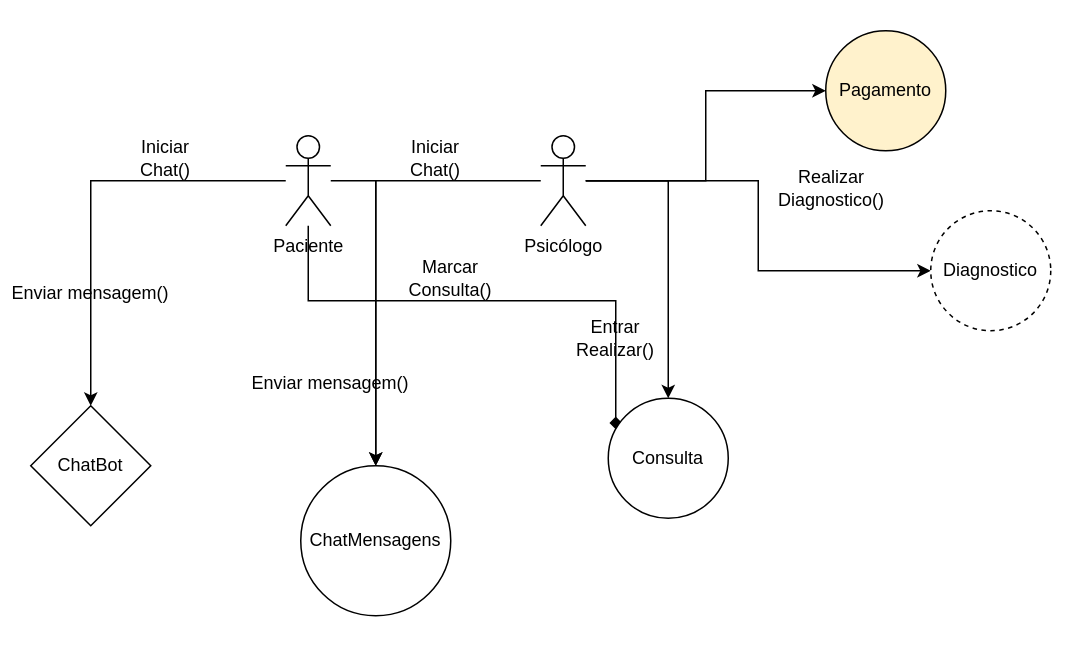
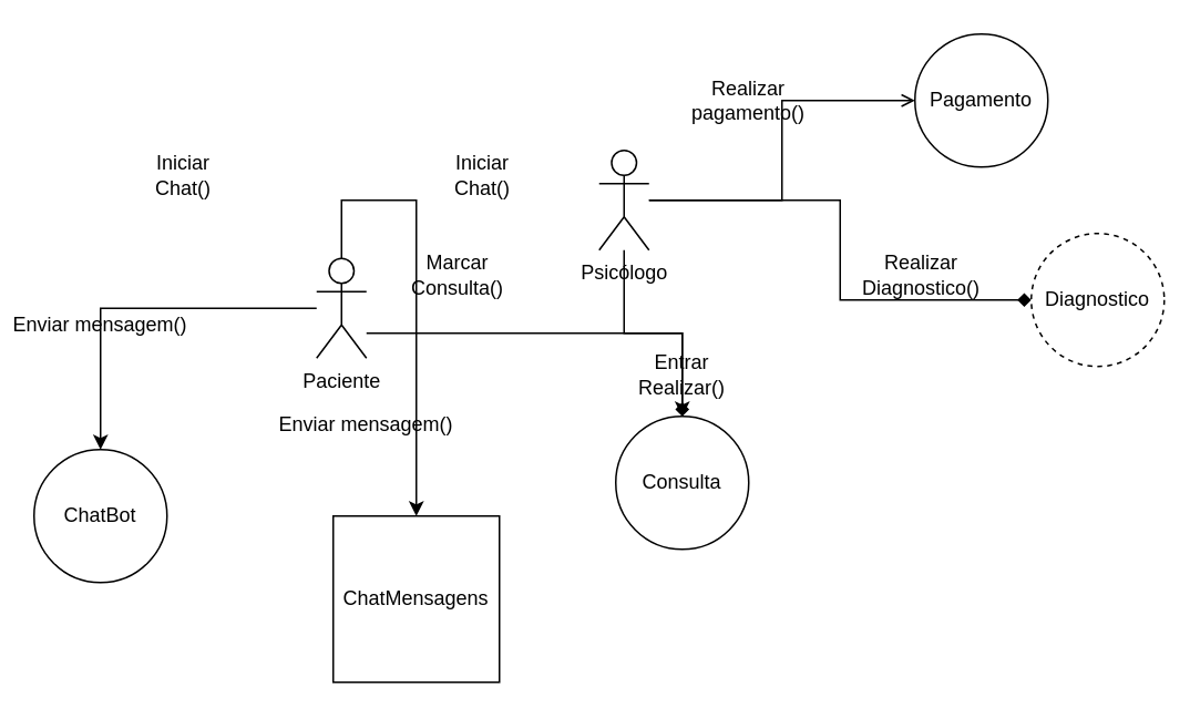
  <mxCell id="0" />
  <mxCell id="1" parent="0" />
  <mxCell id="2" style="edgeStyle=orthogonalEdgeStyle;rounded=0;orthogonalLoop=1;jettySize=auto;html=1;entryX=0.5;entryY=0;entryDx=0;entryDy=0;" edge="1" parent="1" source="5" target="11"><mxGeometry relative="1" as="geometry"><Array as="points"><mxPoint x="250" y="120" /></Array></mxGeometry></mxCell>
  <mxCell id="3" style="edgeStyle=orthogonalEdgeStyle;rounded=0;orthogonalLoop=1;jettySize=auto;html=1;" edge="1" parent="1" source="5" target="12"><mxGeometry relative="1" as="geometry" /></mxCell>
  <mxCell id="4" style="edgeStyle=orthogonalEdgeStyle;rounded=0;orthogonalLoop=1;jettySize=auto;html=1;endArrow=diamond;" edge="1" parent="1" source="5" target="14"><mxGeometry relative="1" as="geometry"><Array as="points"><mxPoint x="205" y="200" /><mxPoint x="410" y="200" /></Array></mxGeometry></mxCell>
- <mxCell id="5" value="Paciente" style="shape=umlActor;verticalLabelPosition=bottom;verticalAlign=top;html=1;outlineConnect=0;" vertex="1" parent="1"><mxGeometry x="190" y="90" width="30" height="60" as="geometry" /></mxCell>
- <mxCell id="6" style="edgeStyle=orthogonalEdgeStyle;rounded=0;orthogonalLoop=1;jettySize=auto;html=1;entryX=0.5;entryY=0;entryDx=0;entryDy=0;" edge="1" parent="1" source="10" target="11"><mxGeometry relative="1" as="geometry" /></mxCell>
+ <mxCell id="5" value="Paciente" style="shape=umlActor;verticalLabelPosition=bottom;verticalAlign=top;html=1;outlineConnect=0;" vertex="1" parent="1"><mxGeometry x="190" y="155" width="30" height="60" as="geometry" /></mxCell>
  <mxCell id="7" style="edgeStyle=orthogonalEdgeStyle;rounded=0;orthogonalLoop=1;jettySize=auto;html=1;entryX=0.5;entryY=0;entryDx=0;entryDy=0;" edge="1" parent="1" source="10" target="14"><mxGeometry relative="1" as="geometry" /></mxCell>
- <mxCell id="8" style="edgeStyle=orthogonalEdgeStyle;rounded=0;orthogonalLoop=1;jettySize=auto;html=1;" edge="1" parent="1" source="10" target="13"><mxGeometry relative="1" as="geometry" /></mxCell>
- <mxCell id="9" style="edgeStyle=orthogonalEdgeStyle;rounded=0;orthogonalLoop=1;jettySize=auto;html=1;entryX=0;entryY=0.5;entryDx=0;entryDy=0;" edge="1" parent="1" source="10" target="15"><mxGeometry relative="1" as="geometry" /></mxCell>
+ <mxCell id="8" style="edgeStyle=orthogonalEdgeStyle;rounded=0;orthogonalLoop=1;jettySize=auto;html=1;endArrow=open;" edge="1" parent="1" source="10" target="13"><mxGeometry relative="1" as="geometry" /></mxCell>
+ <mxCell id="9" style="edgeStyle=orthogonalEdgeStyle;rounded=0;orthogonalLoop=1;jettySize=auto;html=1;entryX=0;entryY=0.5;entryDx=0;entryDy=0;endArrow=diamond;" edge="1" parent="1" source="10" target="15"><mxGeometry relative="1" as="geometry" /></mxCell>
  <mxCell id="10" value="Psicólogo" style="shape=umlActor;verticalLabelPosition=bottom;verticalAlign=top;html=1;outlineConnect=0;" vertex="1" parent="1"><mxGeometry x="360" y="90" width="30" height="60" as="geometry" /></mxCell>
- <mxCell id="11" value="ChatMensagens" style="ellipse;whiteSpace=wrap;html=1;aspect=fixed;" vertex="1" parent="1"><mxGeometry x="200" y="310" width="100" height="100" as="geometry" /></mxCell>
- <mxCell id="12" value="ChatBot" style="rhombus;whiteSpace=wrap;html=1;aspect=fixed;" vertex="1" parent="1"><mxGeometry x="20" y="270" width="80" height="80" as="geometry" /></mxCell>
- <mxCell id="13" value="Pagamento" style="ellipse;whiteSpace=wrap;html=1;aspect=fixed;fillColor=#fff2cc;" vertex="1" parent="1"><mxGeometry x="550" y="20" width="80" height="80" as="geometry" /></mxCell>
- <mxCell id="14" value="Consulta" style="ellipse;whiteSpace=wrap;html=1;aspect=fixed;" vertex="1" parent="1"><mxGeometry x="405" y="265" width="80" height="80" as="geometry" /></mxCell>
+ <mxCell id="11" value="ChatMensagens" style="whiteSpace=wrap;html=1;aspect=fixed;rounded=0;" vertex="1" parent="1"><mxGeometry x="200" y="310" width="100" height="100" as="geometry" /></mxCell>
+ <mxCell id="12" value="ChatBot" style="ellipse;whiteSpace=wrap;html=1;aspect=fixed;" vertex="1" parent="1"><mxGeometry x="20" y="270" width="80" height="80" as="geometry" /></mxCell>
+ <mxCell id="13" value="Pagamento" style="ellipse;whiteSpace=wrap;html=1;aspect=fixed;" vertex="1" parent="1"><mxGeometry x="550" y="20" width="80" height="80" as="geometry" /></mxCell>
+ <mxCell id="14" value="Consulta" style="ellipse;whiteSpace=wrap;html=1;aspect=fixed;" vertex="1" parent="1"><mxGeometry x="370" y="250" width="80" height="80" as="geometry" /></mxCell>
  <mxCell id="15" value="Diagnostico" style="ellipse;whiteSpace=wrap;html=1;aspect=fixed;dashed=1;" vertex="1" parent="1"><mxGeometry x="620" y="140" width="80" height="80" as="geometry" /></mxCell>
  <mxCell id="16" value="Enviar&lt;span style=&quot;background-color: initial;&quot;&gt;&amp;nbsp;mensagem()&lt;/span&gt;" style="text;html=1;align=center;verticalAlign=middle;whiteSpace=wrap;rounded=0;" vertex="1" parent="1"><mxGeometry x="190" y="240" width="60" height="30" as="geometry" /></mxCell>
  <mxCell id="17" value="Iniciar Chat()" style="text;html=1;align=center;verticalAlign=middle;whiteSpace=wrap;rounded=0;" vertex="1" parent="1"><mxGeometry x="260" y="90" width="60" height="30" as="geometry" /></mxCell>
  <mxCell id="18" value="Iniciar Chat()" style="text;html=1;align=center;verticalAlign=middle;whiteSpace=wrap;rounded=0;" vertex="1" parent="1"><mxGeometry x="80" y="90" width="60" height="30" as="geometry" /></mxCell>
  <mxCell id="19" value="Enviar&lt;span style=&quot;background-color: initial;&quot;&gt;&amp;nbsp;mensagem()&lt;/span&gt;" style="text;html=1;align=center;verticalAlign=middle;whiteSpace=wrap;rounded=0;" vertex="1" parent="1"><mxGeometry x="30" y="180" width="60" height="30" as="geometry" /></mxCell>
- <mxCell id="20" value="Marcar Consulta()" style="text;html=1;align=center;verticalAlign=middle;whiteSpace=wrap;rounded=0;" vertex="1" parent="1"><mxGeometry x="270" y="170" width="60" height="30" as="geometry" /></mxCell>
+ <mxCell id="20" value="Marcar Consulta()" style="text;html=1;align=center;verticalAlign=middle;whiteSpace=wrap;rounded=0;" vertex="1" parent="1"><mxGeometry x="245" y="150" width="60" height="30" as="geometry" /></mxCell>
  <mxCell id="21" value="Entrar Realizar()" style="text;html=1;align=center;verticalAlign=middle;whiteSpace=wrap;rounded=0;" vertex="1" parent="1"><mxGeometry x="380" y="210" width="60" height="30" as="geometry" /></mxCell>
- <mxCell id="23" value="Realizar Diagnostico()" style="text;html=1;align=center;verticalAlign=middle;whiteSpace=wrap;rounded=0;" vertex="1" parent="1"><mxGeometry x="524" y="110" width="60" height="30" as="geometry" /></mxCell>
+ <mxCell id="22" value="Realizar pagamento()" style="text;html=1;align=center;verticalAlign=middle;whiteSpace=wrap;rounded=0;" vertex="1" parent="1"><mxGeometry x="420" y="45" width="60" height="30" as="geometry" /></mxCell>
+ <mxCell id="23" value="Realizar Diagnostico()" style="text;html=1;align=center;verticalAlign=middle;whiteSpace=wrap;rounded=0;" vertex="1" parent="1"><mxGeometry x="524" y="150" width="60" height="30" as="geometry" /></mxCell>
